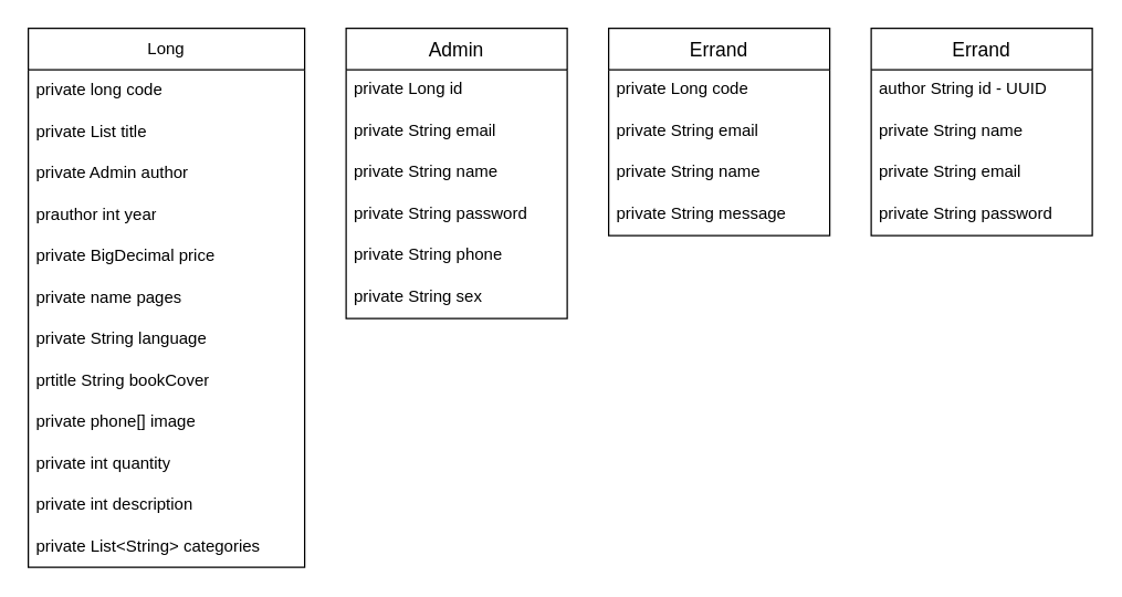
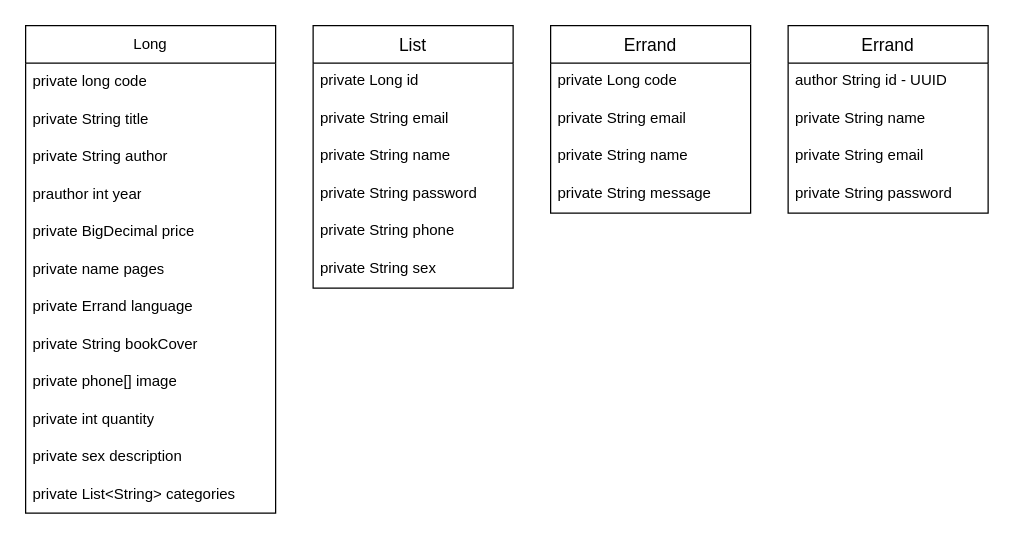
  <mxCell id="0" />
  <mxCell id="1" parent="0" />
  <mxCell id="2" value="Long" style="swimlane;fontStyle=0;childLayout=stackLayout;horizontal=1;startSize=30;horizontalStack=0;resizeParent=1;resizeParentMax=0;resizeLast=0;collapsible=1;marginBottom=0;whiteSpace=wrap;html=1;" vertex="1" parent="1"><mxGeometry x="20" y="20" width="200" height="390" as="geometry"><mxRectangle x="340" y="180" width="70" height="30" as="alternateBounds" /></mxGeometry></mxCell>
  <mxCell id="3" value="private long code" style="text;strokeColor=none;fillColor=none;align=left;verticalAlign=middle;spacingLeft=4;spacingRight=4;overflow=hidden;points=[[0,0.5],[1,0.5]];portConstraint=eastwest;rotatable=0;whiteSpace=wrap;html=1;" vertex="1" parent="2"><mxGeometry y="30" width="200" height="30" as="geometry" /></mxCell>
- <mxCell id="4" value="private List title" style="text;strokeColor=none;fillColor=none;align=left;verticalAlign=middle;spacingLeft=4;spacingRight=4;overflow=hidden;points=[[0,0.5],[1,0.5]];portConstraint=eastwest;rotatable=0;whiteSpace=wrap;html=1;" vertex="1" parent="2"><mxGeometry y="60" width="200" height="30" as="geometry" /></mxCell>
- <mxCell id="5" value="private Admin author" style="text;strokeColor=none;fillColor=none;align=left;verticalAlign=middle;spacingLeft=4;spacingRight=4;overflow=hidden;points=[[0,0.5],[1,0.5]];portConstraint=eastwest;rotatable=0;whiteSpace=wrap;html=1;" vertex="1" parent="2"><mxGeometry y="90" width="200" height="30" as="geometry" /></mxCell>
+ <mxCell id="4" value="private String title" style="text;strokeColor=none;fillColor=none;align=left;verticalAlign=middle;spacingLeft=4;spacingRight=4;overflow=hidden;points=[[0,0.5],[1,0.5]];portConstraint=eastwest;rotatable=0;whiteSpace=wrap;html=1;" vertex="1" parent="2"><mxGeometry y="60" width="200" height="30" as="geometry" /></mxCell>
+ <mxCell id="5" value="private String author" style="text;strokeColor=none;fillColor=none;align=left;verticalAlign=middle;spacingLeft=4;spacingRight=4;overflow=hidden;points=[[0,0.5],[1,0.5]];portConstraint=eastwest;rotatable=0;whiteSpace=wrap;html=1;" vertex="1" parent="2"><mxGeometry y="90" width="200" height="30" as="geometry" /></mxCell>
  <mxCell id="6" value="pr&lt;span style=&quot;background-color: initial;&quot;&gt;author int year&lt;/span&gt;" style="text;strokeColor=none;fillColor=none;align=left;verticalAlign=middle;spacingLeft=4;spacingRight=4;overflow=hidden;points=[[0,0.5],[1,0.5]];portConstraint=eastwest;rotatable=0;whiteSpace=wrap;html=1;" vertex="1" parent="2"><mxGeometry y="120" width="200" height="30" as="geometry" /></mxCell>
  <mxCell id="7" value="private BigDecimal price" style="text;strokeColor=none;fillColor=none;align=left;verticalAlign=middle;spacingLeft=4;spacingRight=4;overflow=hidden;points=[[0,0.5],[1,0.5]];portConstraint=eastwest;rotatable=0;whiteSpace=wrap;html=1;" vertex="1" parent="2"><mxGeometry y="150" width="200" height="30" as="geometry" /></mxCell>
  <mxCell id="8" value="pr&lt;span style=&quot;background-color: initial;&quot;&gt;ivate name pages&lt;/span&gt;" style="text;strokeColor=none;fillColor=none;align=left;verticalAlign=middle;spacingLeft=4;spacingRight=4;overflow=hidden;points=[[0,0.5],[1,0.5]];portConstraint=eastwest;rotatable=0;whiteSpace=wrap;html=1;" vertex="1" parent="2"><mxGeometry y="180" width="200" height="30" as="geometry" /></mxCell>
- <mxCell id="9" value="pr&lt;span style=&quot;background-color: initial;&quot;&gt;ivate String language&lt;/span&gt;" style="text;strokeColor=none;fillColor=none;align=left;verticalAlign=middle;spacingLeft=4;spacingRight=4;overflow=hidden;points=[[0,0.5],[1,0.5]];portConstraint=eastwest;rotatable=0;whiteSpace=wrap;html=1;" vertex="1" parent="2"><mxGeometry y="210" width="200" height="30" as="geometry" /></mxCell>
- <mxCell id="10" value="pr&lt;span style=&quot;background-color: initial;&quot;&gt;title String bookCover&lt;/span&gt;" style="text;strokeColor=none;fillColor=none;align=left;verticalAlign=middle;spacingLeft=4;spacingRight=4;overflow=hidden;points=[[0,0.5],[1,0.5]];portConstraint=eastwest;rotatable=0;whiteSpace=wrap;html=1;" vertex="1" parent="2"><mxGeometry y="240" width="200" height="30" as="geometry" /></mxCell>
+ <mxCell id="9" value="pr&lt;span style=&quot;background-color: initial;&quot;&gt;ivate Errand language&lt;/span&gt;" style="text;strokeColor=none;fillColor=none;align=left;verticalAlign=middle;spacingLeft=4;spacingRight=4;overflow=hidden;points=[[0,0.5],[1,0.5]];portConstraint=eastwest;rotatable=0;whiteSpace=wrap;html=1;" vertex="1" parent="2"><mxGeometry y="210" width="200" height="30" as="geometry" /></mxCell>
+ <mxCell id="10" value="pr&lt;span style=&quot;background-color: initial;&quot;&gt;ivate String bookCover&lt;/span&gt;" style="text;strokeColor=none;fillColor=none;align=left;verticalAlign=middle;spacingLeft=4;spacingRight=4;overflow=hidden;points=[[0,0.5],[1,0.5]];portConstraint=eastwest;rotatable=0;whiteSpace=wrap;html=1;" vertex="1" parent="2"><mxGeometry y="240" width="200" height="30" as="geometry" /></mxCell>
  <mxCell id="11" value="private phone[] image" style="text;strokeColor=none;fillColor=none;align=left;verticalAlign=middle;spacingLeft=4;spacingRight=4;overflow=hidden;points=[[0,0.5],[1,0.5]];portConstraint=eastwest;rotatable=0;whiteSpace=wrap;html=1;" vertex="1" parent="2"><mxGeometry y="270" width="200" height="30" as="geometry" /></mxCell>
  <mxCell id="12" value="private int quantity" style="text;strokeColor=none;fillColor=none;align=left;verticalAlign=middle;spacingLeft=4;spacingRight=4;overflow=hidden;points=[[0,0.5],[1,0.5]];portConstraint=eastwest;rotatable=0;whiteSpace=wrap;html=1;" vertex="1" parent="2"><mxGeometry y="300" width="200" height="30" as="geometry" /></mxCell>
- <mxCell id="13" value="private int description" style="text;strokeColor=none;fillColor=none;align=left;verticalAlign=middle;spacingLeft=4;spacingRight=4;overflow=hidden;points=[[0,0.5],[1,0.5]];portConstraint=eastwest;rotatable=0;whiteSpace=wrap;html=1;" vertex="1" parent="2"><mxGeometry y="330" width="200" height="30" as="geometry" /></mxCell>
+ <mxCell id="13" value="private sex description" style="text;strokeColor=none;fillColor=none;align=left;verticalAlign=middle;spacingLeft=4;spacingRight=4;overflow=hidden;points=[[0,0.5],[1,0.5]];portConstraint=eastwest;rotatable=0;whiteSpace=wrap;html=1;" vertex="1" parent="2"><mxGeometry y="330" width="200" height="30" as="geometry" /></mxCell>
  <mxCell id="14" value="private List&amp;lt;String&amp;gt; categories" style="text;strokeColor=none;fillColor=none;align=left;verticalAlign=middle;spacingLeft=4;spacingRight=4;overflow=hidden;points=[[0,0.5],[1,0.5]];portConstraint=eastwest;rotatable=0;whiteSpace=wrap;html=1;" vertex="1" parent="2"><mxGeometry y="360" width="200" height="30" as="geometry" /></mxCell>
- <mxCell id="15" value="Admin" style="swimlane;fontStyle=0;childLayout=stackLayout;horizontal=1;startSize=30;horizontalStack=0;resizeParent=1;resizeParentMax=0;resizeLast=0;collapsible=1;marginBottom=0;align=center;fontSize=14;" vertex="1" parent="1"><mxGeometry x="250" y="20" width="160" height="210" as="geometry" /></mxCell>
+ <mxCell id="15" value="List" style="swimlane;fontStyle=0;childLayout=stackLayout;horizontal=1;startSize=30;horizontalStack=0;resizeParent=1;resizeParentMax=0;resizeLast=0;collapsible=1;marginBottom=0;align=center;fontSize=14;" vertex="1" parent="1"><mxGeometry x="250" y="20" width="160" height="210" as="geometry" /></mxCell>
  <mxCell id="16" value="private Long id" style="text;strokeColor=none;fillColor=none;spacingLeft=4;spacingRight=4;overflow=hidden;rotatable=0;points=[[0,0.5],[1,0.5]];portConstraint=eastwest;fontSize=12;whiteSpace=wrap;html=1;" vertex="1" parent="15"><mxGeometry y="30" width="160" height="30" as="geometry" /></mxCell>
  <mxCell id="17" value="private String email" style="text;strokeColor=none;fillColor=none;spacingLeft=4;spacingRight=4;overflow=hidden;rotatable=0;points=[[0,0.5],[1,0.5]];portConstraint=eastwest;fontSize=12;whiteSpace=wrap;html=1;" vertex="1" parent="15"><mxGeometry y="60" width="160" height="30" as="geometry" /></mxCell>
  <mxCell id="18" value="private String name&lt;div&gt;&lt;br&gt;&lt;/div&gt;" style="text;strokeColor=none;fillColor=none;spacingLeft=4;spacingRight=4;overflow=hidden;rotatable=0;points=[[0,0.5],[1,0.5]];portConstraint=eastwest;fontSize=12;whiteSpace=wrap;html=1;" vertex="1" parent="15"><mxGeometry y="90" width="160" height="30" as="geometry" /></mxCell>
  <mxCell id="19" value="private String password&lt;div&gt;&lt;br&gt;&lt;/div&gt;" style="text;strokeColor=none;fillColor=none;spacingLeft=4;spacingRight=4;overflow=hidden;rotatable=0;points=[[0,0.5],[1,0.5]];portConstraint=eastwest;fontSize=12;whiteSpace=wrap;html=1;" vertex="1" parent="15"><mxGeometry y="120" width="160" height="30" as="geometry" /></mxCell>
  <mxCell id="20" value="private String phone&lt;div&gt;&lt;br&gt;&lt;/div&gt;" style="text;strokeColor=none;fillColor=none;spacingLeft=4;spacingRight=4;overflow=hidden;rotatable=0;points=[[0,0.5],[1,0.5]];portConstraint=eastwest;fontSize=12;whiteSpace=wrap;html=1;" vertex="1" parent="15"><mxGeometry y="150" width="160" height="30" as="geometry" /></mxCell>
  <mxCell id="21" value="private String sex&lt;div&gt;&lt;br&gt;&lt;/div&gt;" style="text;strokeColor=none;fillColor=none;spacingLeft=4;spacingRight=4;overflow=hidden;rotatable=0;points=[[0,0.5],[1,0.5]];portConstraint=eastwest;fontSize=12;whiteSpace=wrap;html=1;" vertex="1" parent="15"><mxGeometry y="180" width="160" height="30" as="geometry" /></mxCell>
  <mxCell id="22" value="Errand" style="swimlane;fontStyle=0;childLayout=stackLayout;horizontal=1;startSize=30;horizontalStack=0;resizeParent=1;resizeParentMax=0;resizeLast=0;collapsible=1;marginBottom=0;align=center;fontSize=14;" vertex="1" parent="1"><mxGeometry x="440" y="20" width="160" height="150" as="geometry" /></mxCell>
  <mxCell id="23" value="private Long code" style="text;strokeColor=none;fillColor=none;spacingLeft=4;spacingRight=4;overflow=hidden;rotatable=0;points=[[0,0.5],[1,0.5]];portConstraint=eastwest;fontSize=12;whiteSpace=wrap;html=1;" vertex="1" parent="22"><mxGeometry y="30" width="160" height="30" as="geometry" /></mxCell>
  <mxCell id="24" value="private String email" style="text;strokeColor=none;fillColor=none;spacingLeft=4;spacingRight=4;overflow=hidden;rotatable=0;points=[[0,0.5],[1,0.5]];portConstraint=eastwest;fontSize=12;whiteSpace=wrap;html=1;" vertex="1" parent="22"><mxGeometry y="60" width="160" height="30" as="geometry" /></mxCell>
  <mxCell id="25" value="private String name&lt;div&gt;&lt;br&gt;&lt;/div&gt;" style="text;strokeColor=none;fillColor=none;spacingLeft=4;spacingRight=4;overflow=hidden;rotatable=0;points=[[0,0.5],[1,0.5]];portConstraint=eastwest;fontSize=12;whiteSpace=wrap;html=1;" vertex="1" parent="22"><mxGeometry y="90" width="160" height="30" as="geometry" /></mxCell>
  <mxCell id="26" value="private String message" style="text;strokeColor=none;fillColor=none;spacingLeft=4;spacingRight=4;overflow=hidden;rotatable=0;points=[[0,0.5],[1,0.5]];portConstraint=eastwest;fontSize=12;whiteSpace=wrap;html=1;" vertex="1" parent="22"><mxGeometry y="120" width="160" height="30" as="geometry" /></mxCell>
  <mxCell id="27" value="Errand" style="swimlane;fontStyle=0;childLayout=stackLayout;horizontal=1;startSize=30;horizontalStack=0;resizeParent=1;resizeParentMax=0;resizeLast=0;collapsible=1;marginBottom=0;align=center;fontSize=14;" vertex="1" parent="1"><mxGeometry x="630" y="20" width="160" height="150" as="geometry" /></mxCell>
  <mxCell id="28" value="author String id - UUID" style="text;strokeColor=none;fillColor=none;spacingLeft=4;spacingRight=4;overflow=hidden;rotatable=0;points=[[0,0.5],[1,0.5]];portConstraint=eastwest;fontSize=12;whiteSpace=wrap;html=1;" vertex="1" parent="27"><mxGeometry y="30" width="160" height="30" as="geometry" /></mxCell>
  <mxCell id="29" value="private String name&lt;div&gt;&lt;br&gt;&lt;/div&gt;" style="text;strokeColor=none;fillColor=none;spacingLeft=4;spacingRight=4;overflow=hidden;rotatable=0;points=[[0,0.5],[1,0.5]];portConstraint=eastwest;fontSize=12;whiteSpace=wrap;html=1;" vertex="1" parent="27"><mxGeometry y="60" width="160" height="30" as="geometry" /></mxCell>
  <mxCell id="30" value="private String email" style="text;strokeColor=none;fillColor=none;spacingLeft=4;spacingRight=4;overflow=hidden;rotatable=0;points=[[0,0.5],[1,0.5]];portConstraint=eastwest;fontSize=12;whiteSpace=wrap;html=1;" vertex="1" parent="27"><mxGeometry y="90" width="160" height="30" as="geometry" /></mxCell>
  <mxCell id="31" value="private String password" style="text;strokeColor=none;fillColor=none;spacingLeft=4;spacingRight=4;overflow=hidden;rotatable=0;points=[[0,0.5],[1,0.5]];portConstraint=eastwest;fontSize=12;whiteSpace=wrap;html=1;" vertex="1" parent="27"><mxGeometry y="120" width="160" height="30" as="geometry" /></mxCell>
